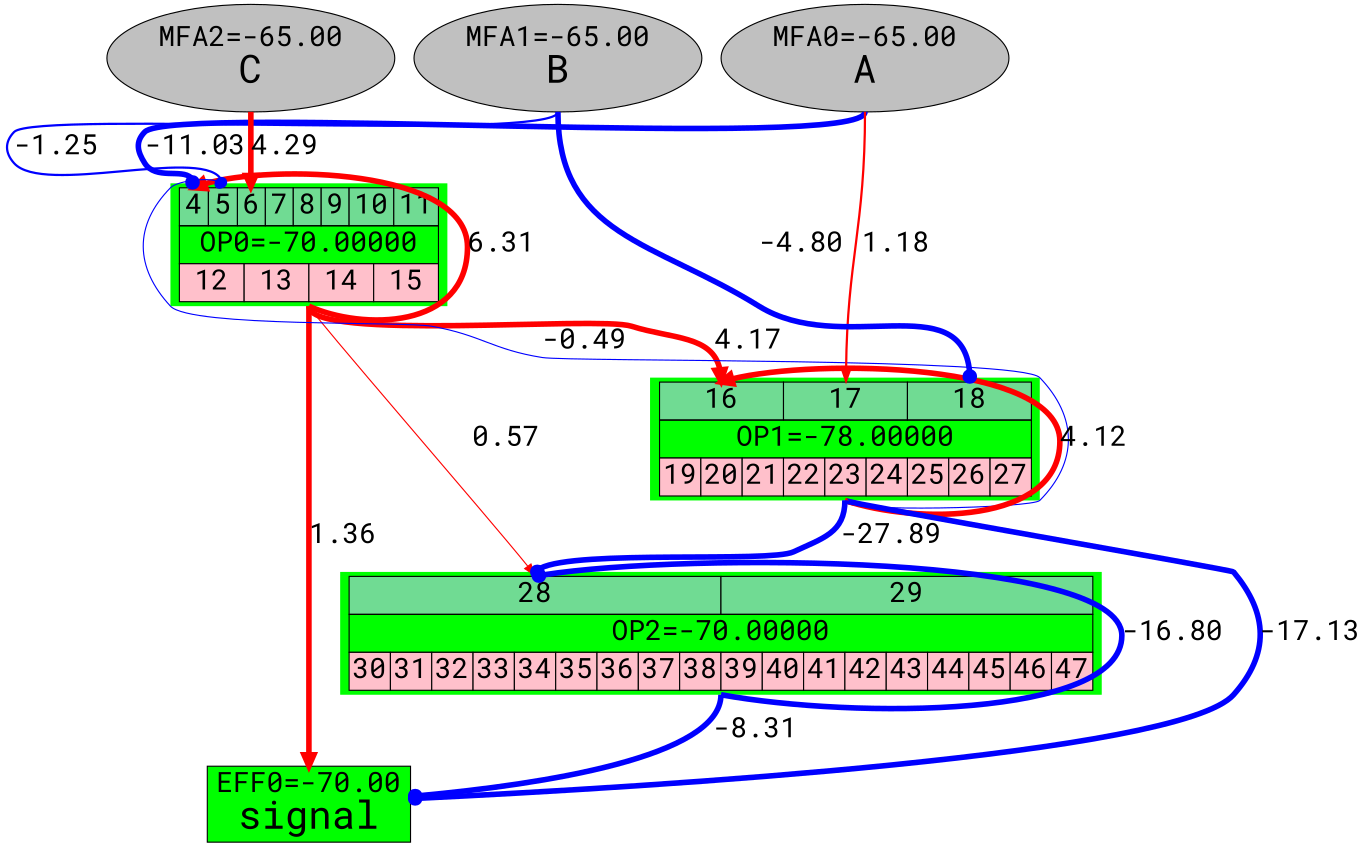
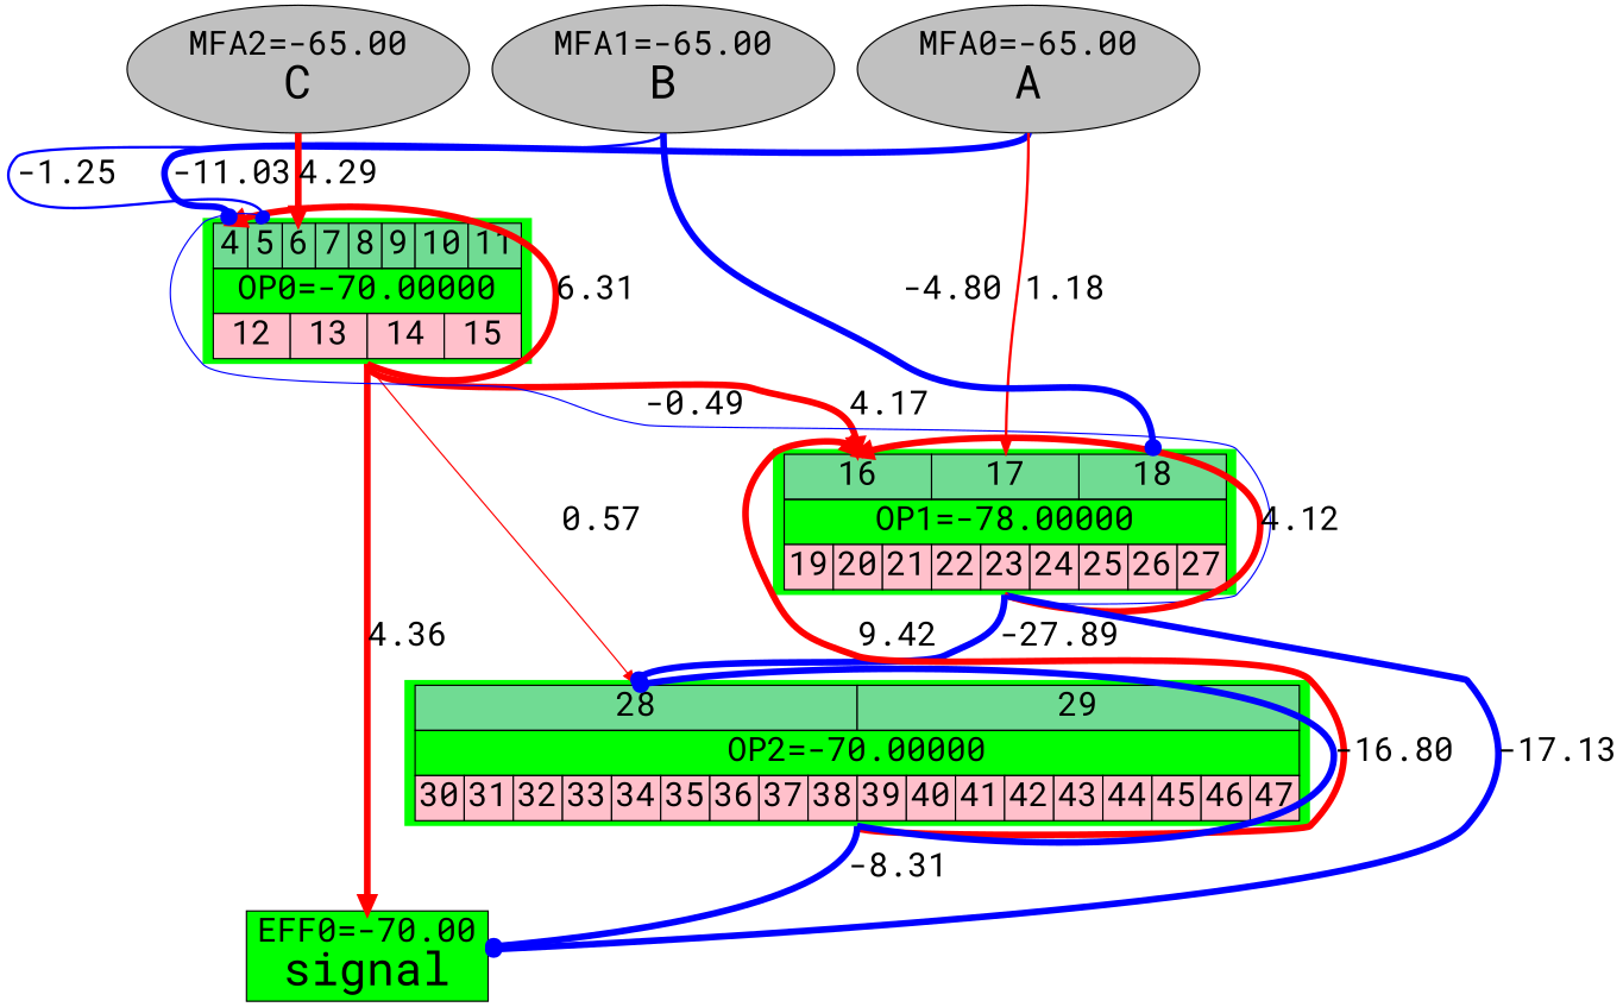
  digraph {
    fontname="Roboto Mono"
    node [fillcolor="#00FF00" fontname="Roboto Mono" shape=plaintext style=filled]
    edge [arrowhead=normal color="#FF0000" fontname="Roboto Mono" fontsize=25 labeldistance=1 style="setlinewidth(5),solid" tailport=s]
    n1 [label=< <TABLE BORDER="0" CELLBORDER="0" CELLSPACING="0" CELLPADDING="0">  <TR><TD><TABLE BORDER="0" CELLBORDER="1" CELLSPACING="0" CELLPADDING="2"><TR> 	<TD PORT="gene4" BGCOLOR="#70DB93"><FONT POINT-SIZE="25">4</FONT></TD> 	<TD PORT="gene5" BGCOLOR="#70DB93"><FONT POINT-SIZE="25">5</FONT></TD> 	<TD PORT="gene6" BGCOLOR="#70DB93"><FONT POINT-SIZE="25">6</FONT></TD> 	<TD PORT="gene7" BGCOLOR="#70DB93"><FONT POINT-SIZE="25">7</FONT></TD> 	<TD PORT="gene8" BGCOLOR="#70DB93"><FONT POINT-SIZE="25">8</FONT></TD> 	<TD PORT="gene9" BGCOLOR="#70DB93"><FONT POINT-SIZE="25">9</FONT></TD> 	<TD PORT="gene10" BGCOLOR="#70DB93"><FONT POINT-SIZE="25">10</FONT></TD> 	<TD PORT="gene11" BGCOLOR="#70DB93"><FONT POINT-SIZE="25">11</FONT></TD>  </TR></TABLE></TD></TR>   <TR><TD><FONT POINT-SIZE="25"> 		<TABLE BORDER="0" CELLBORDER="1" CELLSPACING="0" CELLPADDING="2"><TR><TD> 		OP0=-70.00000 		</TD></TR></TABLE>  </FONT></TD></TR>   <TR><TD><TABLE BORDER="0" CELLBORDER="1" CELLSPACING="0" CELLPADDING="2"><TR> 	<TD PORT="gene12" BGCOLOR="#FFC0CB"><FONT POINT-SIZE="25">12</FONT></TD> 	<TD PORT="gene13" BGCOLOR="#FFC0CB"><FONT POINT-SIZE="25">13</FONT></TD> 	<TD PORT="gene14" BGCOLOR="#FFC0CB"><FONT POINT-SIZE="25">14</FONT></TD> 	<TD PORT="gene15" BGCOLOR="#FFC0CB"><FONT POINT-SIZE="25">15</FONT></TD>  </TR></TABLE>  </TD></TR></TABLE>>]
    n2 [label=< <TABLE BORDER="0" CELLBORDER="0" CELLSPACING="0" CELLPADDING="0">  <TR><TD><TABLE BORDER="0" CELLBORDER="1" CELLSPACING="0" CELLPADDING="2"><TR> 	<TD PORT="gene16" BGCOLOR="#70DB93"><FONT POINT-SIZE="25">16</FONT></TD> 	<TD PORT="gene17" BGCOLOR="#70DB93"><FONT POINT-SIZE="25">17</FONT></TD> 	<TD PORT="gene18" BGCOLOR="#70DB93"><FONT POINT-SIZE="25">18</FONT></TD>  </TR></TABLE></TD></TR>   <TR><TD><FONT POINT-SIZE="25"> 		<TABLE BORDER="0" CELLBORDER="1" CELLSPACING="0" CELLPADDING="2"><TR><TD> 		OP1=-78.00000 		</TD></TR></TABLE>  </FONT></TD></TR>   <TR><TD><TABLE BORDER="0" CELLBORDER="1" CELLSPACING="0" CELLPADDING="2"><TR> 	<TD PORT="gene19" BGCOLOR="#FFC0CB"><FONT POINT-SIZE="25">19</FONT></TD> 	<TD PORT="gene20" BGCOLOR="#FFC0CB"><FONT POINT-SIZE="25">20</FONT></TD> 	<TD PORT="gene21" BGCOLOR="#FFC0CB"><FONT POINT-SIZE="25">21</FONT></TD> 	<TD PORT="gene22" BGCOLOR="#FFC0CB"><FONT POINT-SIZE="25">22</FONT></TD> 	<TD PORT="gene23" BGCOLOR="#FFC0CB"><FONT POINT-SIZE="25">23</FONT></TD> 	<TD PORT="gene24" BGCOLOR="#FFC0CB"><FONT POINT-SIZE="25">24</FONT></TD> 	<TD PORT="gene25" BGCOLOR="#FFC0CB"><FONT POINT-SIZE="25">25</FONT></TD> 	<TD PORT="gene26" BGCOLOR="#FFC0CB"><FONT POINT-SIZE="25">26</FONT></TD> 	<TD PORT="gene27" BGCOLOR="#FFC0CB"><FONT POINT-SIZE="25">27</FONT></TD>  </TR></TABLE>  </TD></TR></TABLE>>]
    n3 [label=< <TABLE BORDER="0" CELLBORDER="0" CELLSPACING="0" CELLPADDING="0">  <TR><TD><TABLE BORDER="0" CELLBORDER="1" CELLSPACING="0" CELLPADDING="2"><TR> 	<TD PORT="gene28" BGCOLOR="#70DB93"><FONT POINT-SIZE="25">28</FONT></TD> 	<TD PORT="gene29" BGCOLOR="#70DB93"><FONT POINT-SIZE="25">29</FONT></TD>  </TR></TABLE></TD></TR>   <TR><TD><FONT POINT-SIZE="25"> 		<TABLE BORDER="0" CELLBORDER="1" CELLSPACING="0" CELLPADDING="2"><TR><TD> 		OP2=-70.00000 		</TD></TR></TABLE>  </FONT></TD></TR>   <TR><TD><TABLE BORDER="0" CELLBORDER="1" CELLSPACING="0" CELLPADDING="2"><TR> 	<TD PORT="gene30" BGCOLOR="#FFC0CB"><FONT POINT-SIZE="25">30</FONT></TD> 	<TD PORT="gene31" BGCOLOR="#FFC0CB"><FONT POINT-SIZE="25">31</FONT></TD> 	<TD PORT="gene32" BGCOLOR="#FFC0CB"><FONT POINT-SIZE="25">32</FONT></TD> 	<TD PORT="gene33" BGCOLOR="#FFC0CB"><FONT POINT-SIZE="25">33</FONT></TD> 	<TD PORT="gene34" BGCOLOR="#FFC0CB"><FONT POINT-SIZE="25">34</FONT></TD> 	<TD PORT="gene35" BGCOLOR="#FFC0CB"><FONT POINT-SIZE="25">35</FONT></TD> 	<TD PORT="gene36" BGCOLOR="#FFC0CB"><FONT POINT-SIZE="25">36</FONT></TD> 	<TD PORT="gene37" BGCOLOR="#FFC0CB"><FONT POINT-SIZE="25">37</FONT></TD> 	<TD PORT="gene38" BGCOLOR="#FFC0CB"><FONT POINT-SIZE="25">38</FONT></TD> 	<TD PORT="gene39" BGCOLOR="#FFC0CB"><FONT POINT-SIZE="25">39</FONT></TD> 	<TD PORT="gene40" BGCOLOR="#FFC0CB"><FONT POINT-SIZE="25">40</FONT></TD> 	<TD PORT="gene41" BGCOLOR="#FFC0CB"><FONT POINT-SIZE="25">41</FONT></TD> 	<TD PORT="gene42" BGCOLOR="#FFC0CB"><FONT POINT-SIZE="25">42</FONT></TD> 	<TD PORT="gene43" BGCOLOR="#FFC0CB"><FONT POINT-SIZE="25">43</FONT></TD> 	<TD PORT="gene44" BGCOLOR="#FFC0CB"><FONT POINT-SIZE="25">44</FONT></TD> 	<TD PORT="gene45" BGCOLOR="#FFC0CB"><FONT POINT-SIZE="25">45</FONT></TD> 	<TD PORT="gene46" BGCOLOR="#FFC0CB"><FONT POINT-SIZE="25">46</FONT></TD> 	<TD PORT="gene47" BGCOLOR="#FFC0CB"><FONT POINT-SIZE="25">47</FONT></TD>  </TR></TABLE>  </TD></TR></TABLE>>]
    n4 [label=<<FONT POINT-SIZE="25">EFF0=-70.00</FONT><BR/><FONT POINT-SIZE="35">signal</FONT>> shape=box]
    n5 [fillcolor="#C0C0C0" label=<<FONT POINT-SIZE="25">MFA0=-65.00</FONT><BR/><FONT POINT-SIZE="35">A</FONT>> shape=ellipse]
    n6 [fillcolor="#C0C0C0" label=<<FONT POINT-SIZE="25">MFA1=-65.00</FONT><BR/><FONT POINT-SIZE="35">B</FONT>> shape=ellipse]
    n7 [fillcolor="#C0C0C0" label=<<FONT POINT-SIZE="25">MFA2=-65.00</FONT><BR/><FONT POINT-SIZE="35">C</FONT>> shape=ellipse]
    subgraph sub_1 {
      n1
      n2
      n3
      n4
      n5
      n6
      n7
    }
    n1 -> n1 [headport="gene4:n" label=6.31 weight=12.61989]
    n1 -> n2 [headport="gene16:n" label=4.17 weight=8.34017]
    n1 -> n3 [headport="gene28:n" label=0.57 style="setlinewidth(1),solid" weight=1.13737]
-   n1 -> n4 [label=1.36 weight=8.71906]
+   n1 -> n4 [label=4.36 weight=8.71906]
    n2 -> n1 [arrowhead=dot color="#0000FF" headport="gene5:n" label=-0.49 style="setlinewidth(1),solid" weight=-0.98260]
    n2 -> n2 [headport="gene16:n" label=4.12 weight=8.23862]
    n2 -> n3 [arrowhead=dot color="#0000FF" headport="gene28:n" label=-27.89 weight=-55.78759]
    n2 -> n4 [arrowhead=dot color="#0000FF" label=-17.13 weight=-34.26924]
+   n3 -> n2 [headport="gene16:n" label=9.42 weight=18.84774]
    n3 -> n3 [arrowhead=dot color="#0000FF" headport="gene28:n" label=-16.80 weight=-33.60669]
    n3 -> n4 [arrowhead=dot color="#0000FF" label=-8.31 weight=-16.61407]
    n5 -> n1 [arrowhead=dot color="#0000FF" headport="gene4:n" label=-11.03 weight=-22.05037]
    n5 -> n2 [headport="gene17:n" label=1.18 style="setlinewidth(2),solid" weight=2.35708]
    n6 -> n1 [arrowhead=dot color="#0000FF" headport="gene5:n" label=-1.25 style="setlinewidth(2),solid" weight=-2.50763]
    n6 -> n2 [arrowhead=dot color="#0000FF" headport="gene18:n" label=-4.80 weight=-9.60381]
    n7 -> n1 [headport="gene6:n" label=4.29 weight=8.58315]
  }
